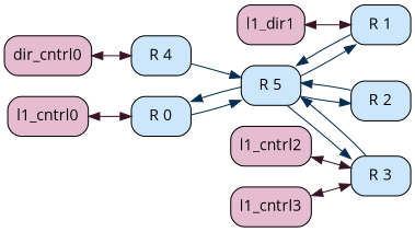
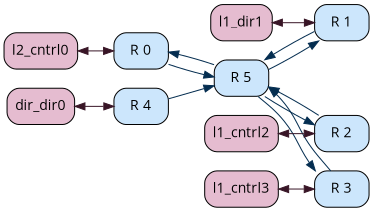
  graph {
    fontname="Open Sans"
    rankdir=LR
    node [color="#000000" fillcolor="#cce6fc" fontcolor="#000000" fontname="Open Sans" fontsize=14 shape=Mrecord style="rounded, filled"]
    edge [color="#042d50" dir=forward fontname="Open Sans" weight=0.5]
    n1 [label="R 0"]
    n2 [label="R 5"]
    n3 [label="R 1"]
    n4 [label="R 2"]
    n5 [label="R 3"]
    n6 [label="R 4"]
-   n7 [fillcolor="#e5bcd0" label=l1_cntrl0]
+   n7 [fillcolor="#e5bcd0" label=l2_cntrl0]
    n8 [fillcolor="#e5bcd0" label=l1_dir1]
    n9 [fillcolor="#e5bcd0" label=l1_cntrl2]
    n10 [fillcolor="#e5bcd0" label=l1_cntrl3]
-   n11 [fillcolor="#e5bcd0" label=dir_cntrl0]
+   n11 [fillcolor="#e5bcd0" label=dir_dir0]
    n1 -- n2
    n2 -- n1
    n2 -- n3
    n2 -- n4
    n2 -- n5
    n3 -- n2
    n4 -- n2
    n5 -- n2
    n6 -- n2
    n7 -- n1 [color="#381526" dir=both weight=1.0]
    n8 -- n3 [color="#381526" dir=both weight=1.0]
-   n9 -- n5 [color="#381526" dir=both weight=1.0]
+   n9 -- n4 [color="#381526" dir=both weight=1.0]
    n10 -- n5 [color="#381526" dir=both weight=1.0]
    n11 -- n6 [color="#381526" dir=both weight=1.0]
  }
